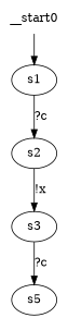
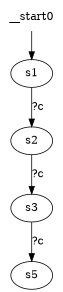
  digraph {
    n1 [label=s1]
    n2 [label=s2]
    n3 [label=s3]
    n4 [label=s5]
    __start0 [shape=none]
    n1 -> n2 [label="?c"]
-   n2 -> n3 [label="!x"]
+   n2 -> n3 [label="?c"]
    n3 -> n4 [label="?c"]
    __start0 -> n1
  }
